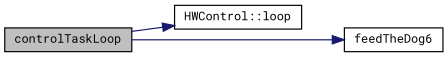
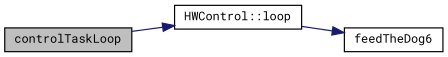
  digraph {
    fontname="Roboto Mono"
    rankdir=LR
    node [color=black fillcolor=white fontname="Roboto Mono" fontsize=10 shape=record style=filled]
    edge [color=midnightblue fontname="Roboto Mono" fontsize=10 labelfontname=Helvetica labelfontsize=10 style=solid]
    n1 [fillcolor=grey75 fontcolor=black height=0.2 label=controlTaskLoop width=0.4]
    n2 [height=0.2 label="HWControl::loop" width=0.4]
    n3 [height=0.2 label=feedTheDog6 width=0.4]
    n1 -> n2
-   n1 -> n3
+   n2 -> n3
  }
